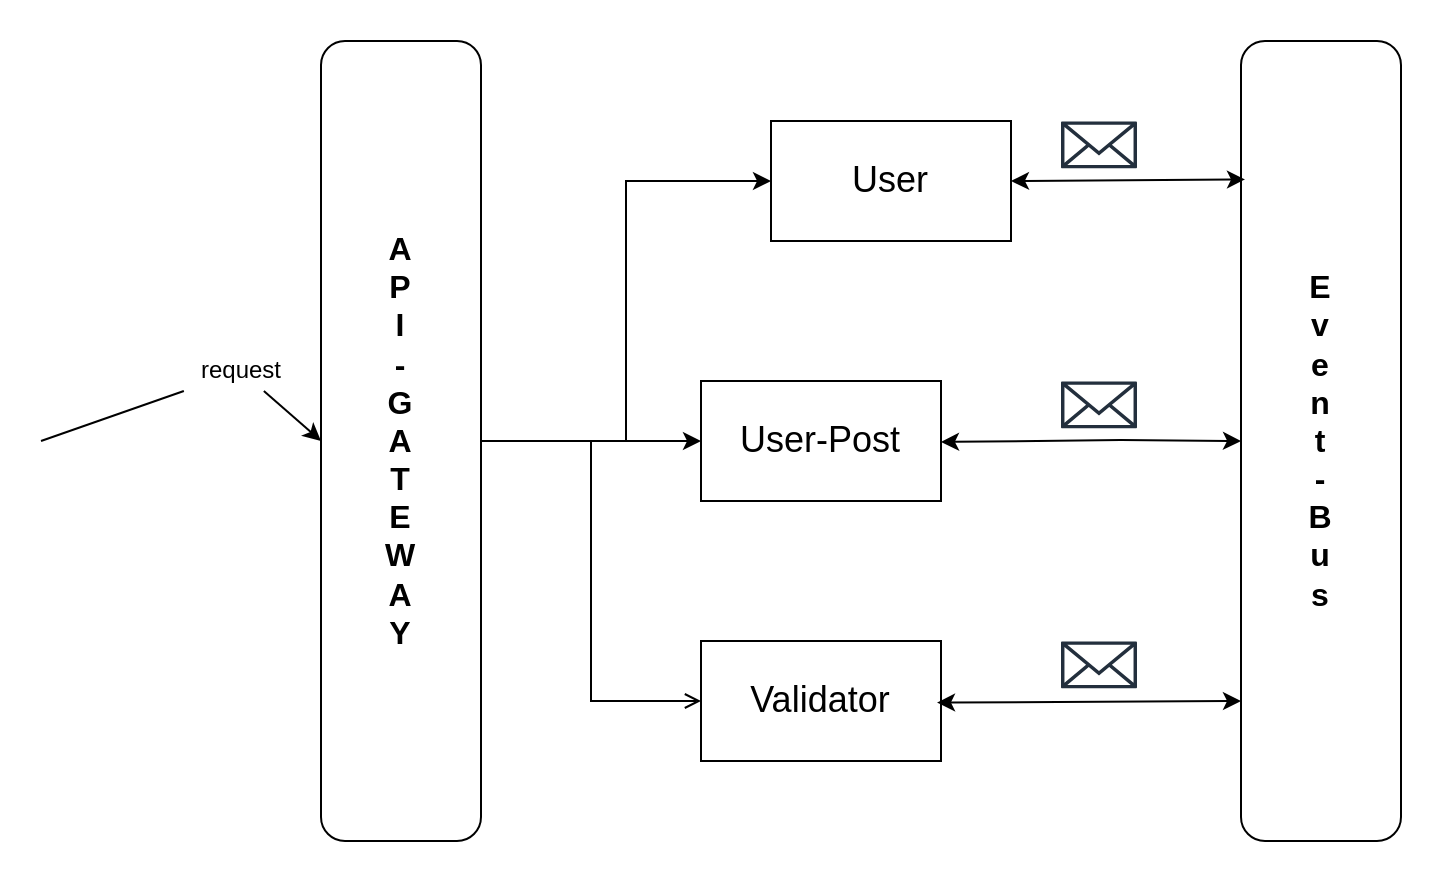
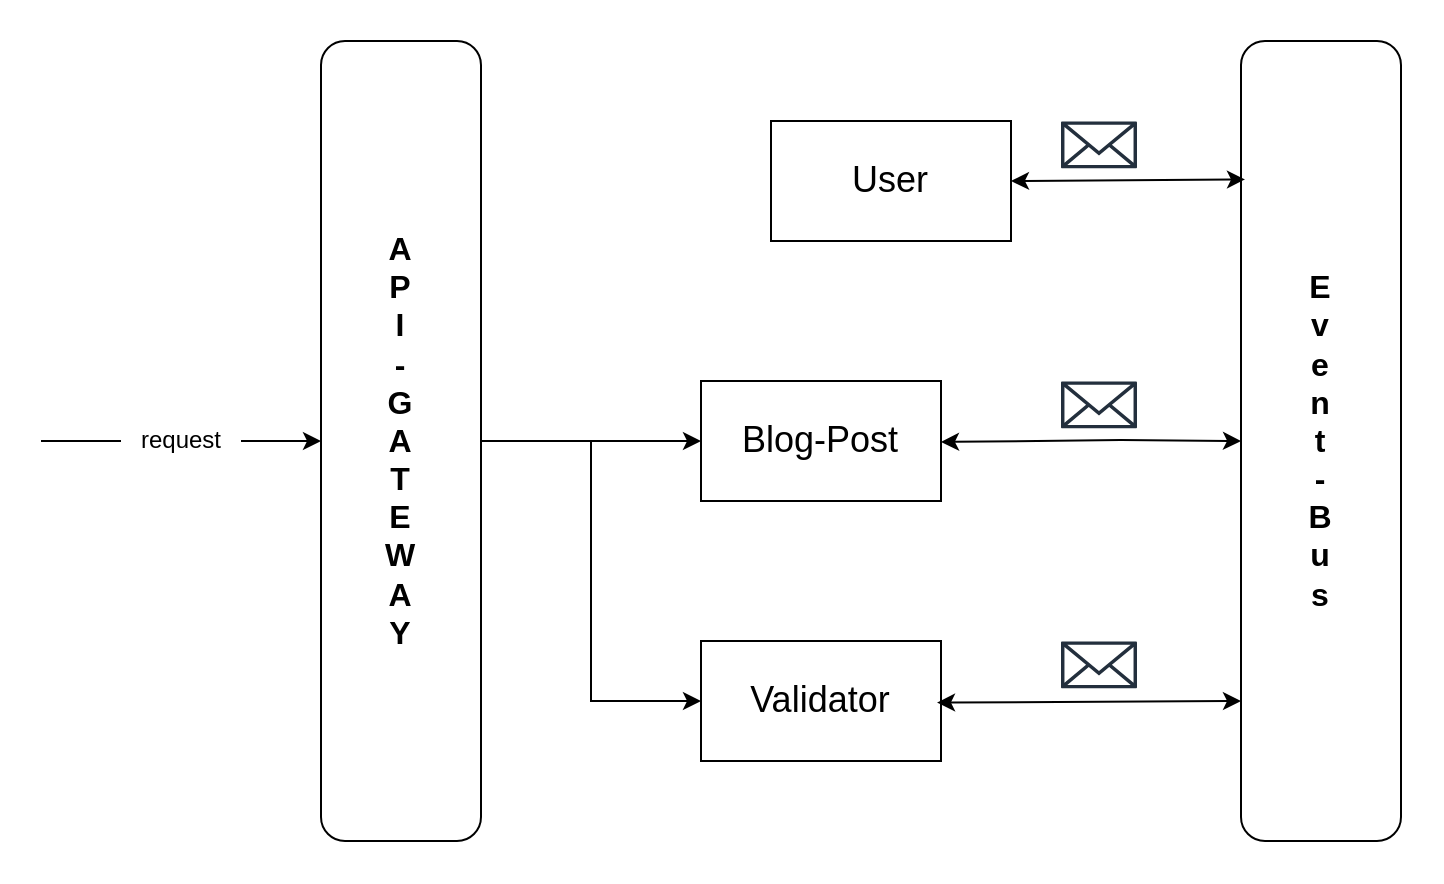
  <mxCell id="0" />
  <mxCell id="1" parent="0" />
- <mxCell id="2" style="edgeStyle=orthogonalEdgeStyle;rounded=0;orthogonalLoop=1;jettySize=auto;html=1;entryX=0;entryY=0.5;entryDx=0;entryDy=0;fontSize=18;" edge="1" parent="1" source="5" target="9"><mxGeometry relative="1" as="geometry" /></mxCell>
  <mxCell id="3" style="edgeStyle=orthogonalEdgeStyle;rounded=0;orthogonalLoop=1;jettySize=auto;html=1;fontSize=18;" edge="1" parent="1" source="5" target="10"><mxGeometry relative="1" as="geometry" /></mxCell>
- <mxCell id="4" style="edgeStyle=orthogonalEdgeStyle;rounded=0;orthogonalLoop=1;jettySize=auto;html=1;entryX=0;entryY=0.5;entryDx=0;entryDy=0;fontSize=18;endArrow=open;" edge="1" parent="1" source="5" target="11"><mxGeometry relative="1" as="geometry" /></mxCell>
+ <mxCell id="4" style="edgeStyle=orthogonalEdgeStyle;rounded=0;orthogonalLoop=1;jettySize=auto;html=1;entryX=0;entryY=0.5;entryDx=0;entryDy=0;fontSize=18;" edge="1" parent="1" source="5" target="11"><mxGeometry relative="1" as="geometry" /></mxCell>
  <mxCell id="5" value="&lt;font size=&quot;3&quot;&gt;&lt;b&gt;A&lt;br&gt;P&lt;br&gt;I&lt;br&gt;-&lt;br&gt;G&lt;br&gt;A&lt;br&gt;T&lt;br&gt;E&lt;br&gt;W&lt;br&gt;A&lt;br&gt;Y&lt;br&gt;&lt;/b&gt;&lt;/font&gt;" style="rounded=1;whiteSpace=wrap;html=1;" vertex="1" parent="1"><mxGeometry x="160" y="20" width="80" height="400" as="geometry" /></mxCell>
  <mxCell id="6" value="" style="endArrow=classic;html=1;rounded=0;startArrow=none;" edge="1" parent="1" source="7"><mxGeometry width="50" height="50" relative="1" as="geometry"><mxPoint y="220" as="sourcePoint" x="20" /><mxPoint x="160" y="220" as="targetPoint" /></mxGeometry></mxCell>
- <mxCell id="7" value="request" style="text;html=1;align=center;verticalAlign=middle;resizable=0;points=[];autosize=1;strokeColor=none;fillColor=none;" vertex="1" parent="1"><mxGeometry x="90" y="175" width="60" height="20" as="geometry" /></mxCell>
+ <mxCell id="7" value="request" style="text;html=1;align=center;verticalAlign=middle;resizable=0;points=[];autosize=1;strokeColor=none;fillColor=none;" vertex="1" parent="1"><mxGeometry x="60" y="210" width="60" height="20" as="geometry" /></mxCell>
  <mxCell id="8" value="" style="endArrow=none;html=1;rounded=0;" edge="1" parent="1" target="7"><mxGeometry width="50" height="50" relative="1" as="geometry"><mxPoint y="220" as="sourcePoint" x="20" /><mxPoint x="160" y="220" as="targetPoint" /></mxGeometry></mxCell>
  <mxCell id="9" value="User" style="rounded=0;whiteSpace=wrap;html=1;fontSize=18;" vertex="1" parent="1"><mxGeometry x="385" y="60" width="120" height="60" as="geometry" /></mxCell>
- <mxCell id="10" value="User-Post" style="rounded=0;whiteSpace=wrap;html=1;fontSize=18;" vertex="1" parent="1"><mxGeometry x="350" y="190" width="120" height="60" as="geometry" /></mxCell>
+ <mxCell id="10" value="Blog-Post" style="rounded=0;whiteSpace=wrap;html=1;fontSize=18;" vertex="1" parent="1"><mxGeometry x="350" y="190" width="120" height="60" as="geometry" /></mxCell>
  <mxCell id="11" value="Validator" style="rounded=0;whiteSpace=wrap;html=1;fontSize=18;" vertex="1" parent="1"><mxGeometry x="350" y="320" width="120" height="60" as="geometry" /></mxCell>
  <mxCell id="12" value="&lt;font size=&quot;3&quot;&gt;&lt;b&gt;E&lt;br&gt;v&lt;br&gt;e&lt;br&gt;n&lt;br&gt;t&lt;br&gt;-&lt;br&gt;B&lt;br&gt;u&lt;br&gt;s&lt;br&gt;&lt;/b&gt;&lt;/font&gt;" style="rounded=1;whiteSpace=wrap;html=1;" vertex="1" parent="1"><mxGeometry x="620" y="20" width="80" height="400" as="geometry" /></mxCell>
  <mxCell id="13" value="" style="endArrow=classic;startArrow=classic;html=1;rounded=0;fontSize=18;entryX=0.025;entryY=0.173;entryDx=0;entryDy=0;entryPerimeter=0;exitX=1;exitY=0.5;exitDx=0;exitDy=0;" edge="1" parent="1" source="9" target="12"><mxGeometry width="50" height="50" relative="1" as="geometry"><mxPoint x="410" y="220" as="sourcePoint" /><mxPoint x="460" y="170" as="targetPoint" /></mxGeometry></mxCell>
  <mxCell id="14" value="" style="endArrow=classic;startArrow=classic;html=1;rounded=0;fontSize=18;exitX=1;exitY=0.5;exitDx=0;exitDy=0;" edge="1" parent="1"><mxGeometry width="50" height="50" relative="1" as="geometry"><mxPoint x="470" y="220.5" as="sourcePoint" /><mxPoint x="620" y="220" as="targetPoint" /><Array as="points"><mxPoint x="560" y="219.5" /></Array></mxGeometry></mxCell>
  <mxCell id="15" value="" style="endArrow=classic;startArrow=classic;html=1;rounded=0;fontSize=18;exitX=1;exitY=0.5;exitDx=0;exitDy=0;" edge="1" parent="1"><mxGeometry width="50" height="50" relative="1" as="geometry"><mxPoint x="468" y="350.8" as="sourcePoint" /><mxPoint x="620" y="350" as="targetPoint" /></mxGeometry></mxCell>
  <mxCell id="16" value="" style="sketch=0;outlineConnect=0;fontColor=#232F3E;gradientColor=none;fillColor=#232F3D;strokeColor=none;dashed=0;verticalLabelPosition=bottom;verticalAlign=top;align=center;html=1;fontSize=12;fontStyle=0;aspect=fixed;pointerEvents=1;shape=mxgraph.aws4.email_2;" vertex="1" parent="1"><mxGeometry x="530" y="60" width="38" height="23.87" as="geometry" /></mxCell>
  <mxCell id="17" value="" style="sketch=0;outlineConnect=0;fontColor=#232F3E;gradientColor=none;fillColor=#232F3D;strokeColor=none;dashed=0;verticalLabelPosition=bottom;verticalAlign=top;align=center;html=1;fontSize=12;fontStyle=0;aspect=fixed;pointerEvents=1;shape=mxgraph.aws4.email_2;" vertex="1" parent="1"><mxGeometry x="530" y="190" width="38" height="23.87" as="geometry" /></mxCell>
  <mxCell id="18" value="" style="sketch=0;outlineConnect=0;fontColor=#232F3E;gradientColor=none;fillColor=#232F3D;strokeColor=none;dashed=0;verticalLabelPosition=bottom;verticalAlign=top;align=center;html=1;fontSize=12;fontStyle=0;aspect=fixed;pointerEvents=1;shape=mxgraph.aws4.email_2;" vertex="1" parent="1"><mxGeometry x="530" y="320" width="38" height="23.87" as="geometry" /></mxCell>
